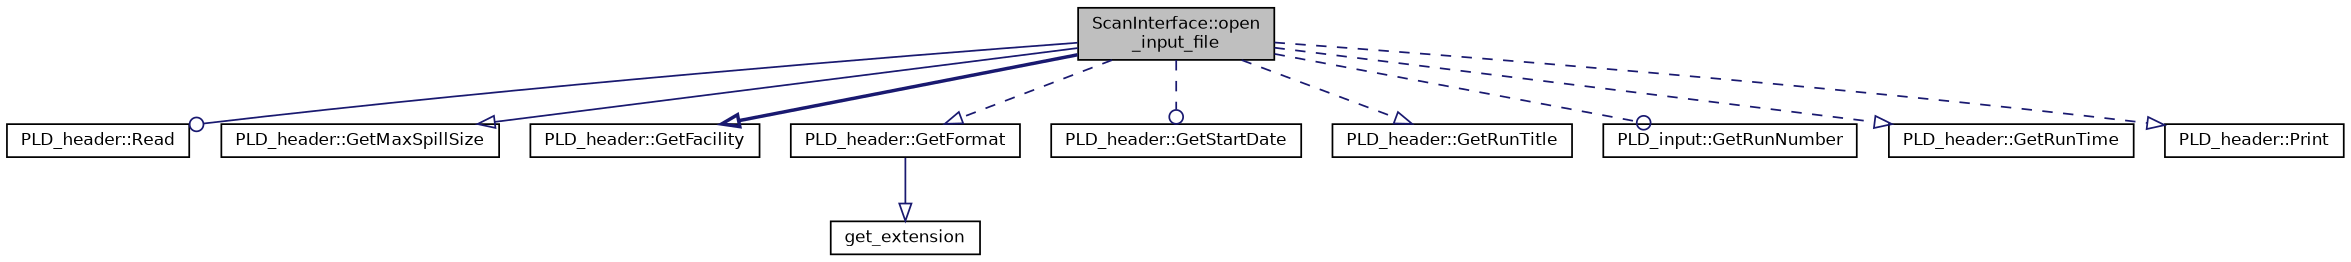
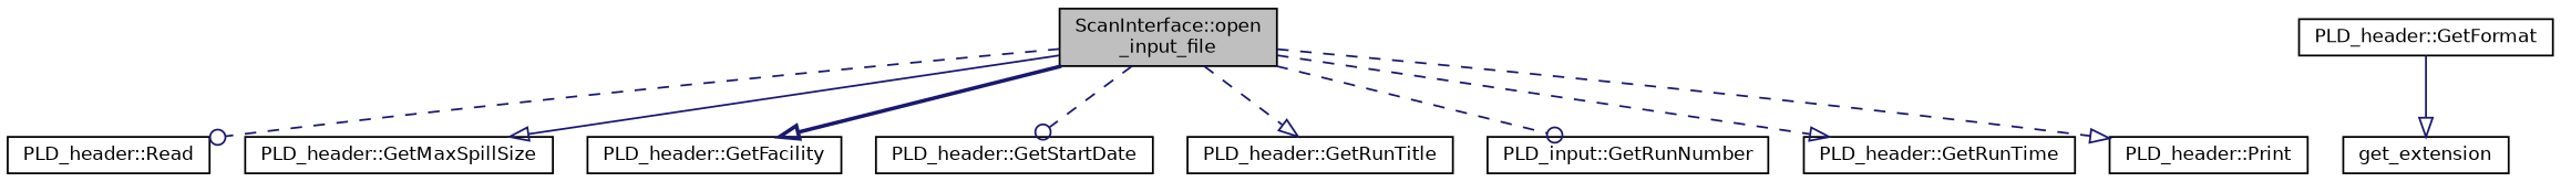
  digraph {
    rankdir=TB
    node [color=black fillcolor=white fontname=Helvetica fontsize=10 shape=record style=filled]
    edge [arrowhead=onormal color=midnightblue fontname=Helvetica fontsize=10 labelfontname=Helvetica labelfontsize=10 style=dashed]
    n1 [fillcolor=grey75 fontcolor=black height=0.2 label="ScanInterface::open\l_input_file" width=0.4]
    n2 [height=0.2 label="PLD_header::Read" width=0.4]
    n3 [height=0.2 label="PLD_header::GetMaxSpillSize" width=0.4]
    n4 [height=0.2 label="PLD_header::GetFacility" width=0.4]
    n5 [height=0.2 label="PLD_header::GetFormat" width=0.4]
    n6 [height=0.2 label="PLD_header::GetStartDate" width=0.4]
    n7 [height=0.2 label="PLD_header::GetRunTitle" width=0.4]
    n8 [height=0.2 label="PLD_input::GetRunNumber" width=0.4]
    n9 [height=0.2 label="PLD_header::GetRunTime" width=0.4]
    n10 [height=0.2 label="PLD_header::Print" width=0.4]
    n11 [height=0.2 label=get_extension width=0.4]
-   n1 -> n2 [arrowhead=odot style=solid]
+   n1 -> n2 [arrowhead=odot]
    n1 -> n3 [style=solid]
    n1 -> n4 [style=bold]
-   n1 -> n5
    n1 -> n6 [arrowhead=odot]
    n1 -> n7
    n1 -> n8 [arrowhead=odot]
    n1 -> n9
    n1 -> n10
    n5 -> n11 [style=solid]
  }
